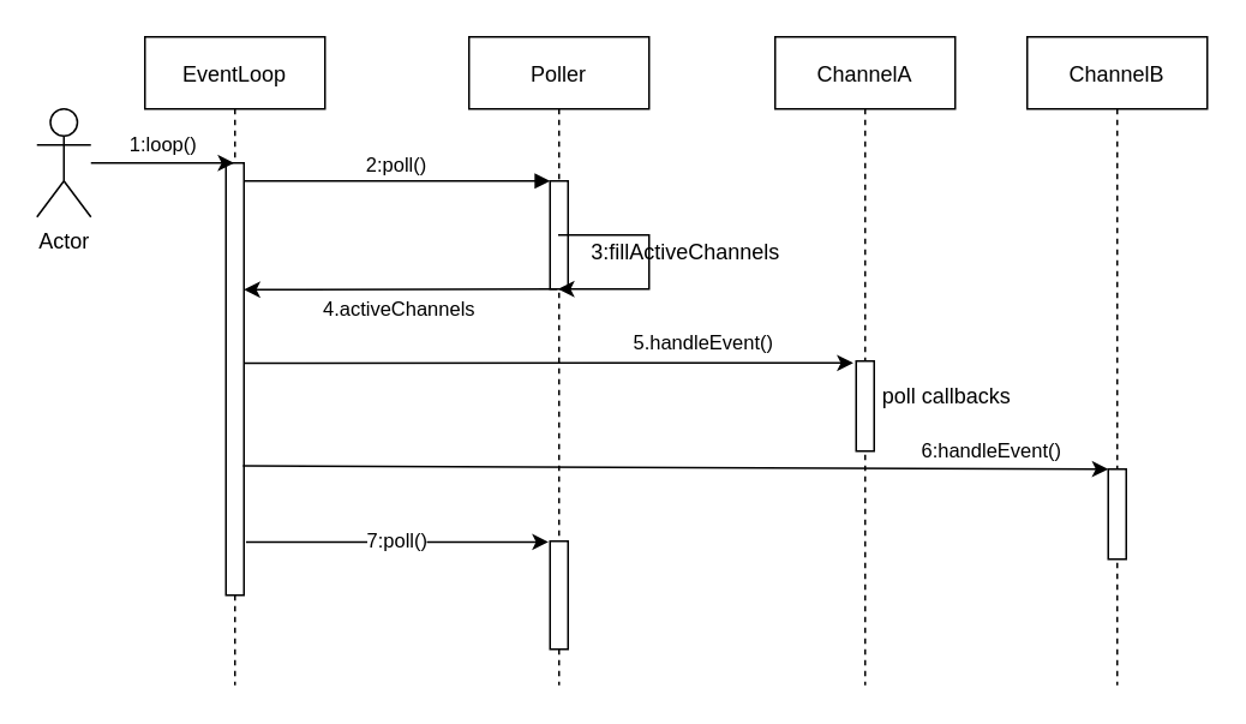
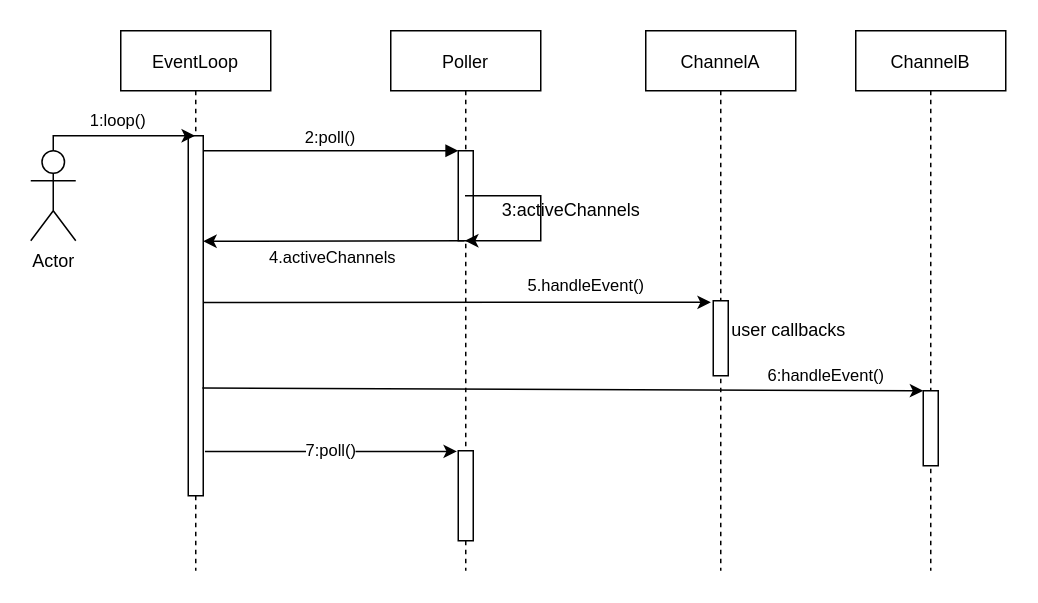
  <mxCell id="0" />
  <mxCell id="1" parent="0" />
  <mxCell id="2" value="EventLoop" style="shape=umlLifeline;perimeter=lifelinePerimeter;container=1;collapsible=0;recursiveResize=0;rounded=0;shadow=0;strokeWidth=1;" parent="1" vertex="1"><mxGeometry x="80" y="20" width="100" height="360" as="geometry" /></mxCell>
  <mxCell id="3" value="" style="points=[];perimeter=orthogonalPerimeter;rounded=0;shadow=0;strokeWidth=1;" parent="2" vertex="1"><mxGeometry x="45" y="70" width="10" height="240" as="geometry" /></mxCell>
  <mxCell id="4" value="Poller" style="shape=umlLifeline;perimeter=lifelinePerimeter;container=1;collapsible=0;recursiveResize=0;rounded=0;shadow=0;strokeWidth=1;" parent="1" vertex="1"><mxGeometry x="260" y="20" width="100" height="360" as="geometry" /></mxCell>
  <mxCell id="5" value="" style="points=[];perimeter=orthogonalPerimeter;rounded=0;shadow=0;strokeWidth=1;" parent="4" vertex="1"><mxGeometry x="45" y="80" width="10" height="60" as="geometry" /></mxCell>
  <mxCell id="6" value="2:poll()" style="verticalAlign=bottom;endArrow=block;entryX=0;entryY=0;shadow=0;strokeWidth=1;" parent="1" source="3" target="5" edge="1"><mxGeometry relative="1" as="geometry"><mxPoint x="235" y="100" as="sourcePoint" /></mxGeometry></mxCell>
  <mxCell id="7" value="1:loop()" style="edgeStyle=orthogonalEdgeStyle;rounded=0;orthogonalLoop=1;jettySize=auto;html=1;" edge="1" parent="1" source="8" target="2"><mxGeometry x="0.006" y="10" relative="1" as="geometry"><Array as="points"><mxPoint x="120" y="90" /><mxPoint x="120" y="90" /></Array><mxPoint as="offset" /></mxGeometry></mxCell>
- <mxCell id="8" value="Actor" style="shape=umlActor;verticalLabelPosition=bottom;verticalAlign=top;html=1;outlineConnect=0;" vertex="1" parent="1"><mxGeometry x="20" y="60" width="30" height="60" as="geometry" /></mxCell>
+ <mxCell id="8" value="Actor" style="shape=umlActor;verticalLabelPosition=bottom;verticalAlign=top;html=1;outlineConnect=0;" vertex="1" parent="1"><mxGeometry x="20" y="100" width="30" height="60" as="geometry" /></mxCell>
  <mxCell id="9" value="" style="endArrow=classic;html=1;rounded=0;" edge="1" parent="1" source="4" target="4"><mxGeometry width="50" height="50" relative="1" as="geometry"><mxPoint x="360" y="140" as="sourcePoint" /><mxPoint x="410" y="90" as="targetPoint" /><Array as="points"><mxPoint x="360" y="130" /><mxPoint x="360" y="160" /></Array></mxGeometry></mxCell>
- <mxCell id="10" value="3:fillActiveChannels" style="text;html=1;align=center;verticalAlign=middle;resizable=0;points=[];autosize=1;strokeColor=none;" vertex="1" parent="1"><mxGeometry x="320" y="130" width="120" height="20" as="geometry" /></mxCell>
+ <mxCell id="10" value="3:activeChannels" style="text;html=1;align=center;verticalAlign=middle;resizable=0;points=[];autosize=1;strokeColor=none;" vertex="1" parent="1"><mxGeometry x="320" y="130" width="120" height="20" as="geometry" /></mxCell>
  <mxCell id="11" value="" style="endArrow=classic;html=1;rounded=0;jumpStyle=none;entryX=1;entryY=0.293;entryDx=0;entryDy=0;entryPerimeter=0;" edge="1" parent="1" target="3"><mxGeometry width="50" height="50" relative="1" as="geometry"><mxPoint x="309" y="160" as="sourcePoint" /><mxPoint x="320" y="190" as="targetPoint" /></mxGeometry></mxCell>
  <mxCell id="12" value="4.activeChannels" style="edgeLabel;html=1;align=center;verticalAlign=middle;resizable=0;points=[];" vertex="1" connectable="0" parent="11"><mxGeometry x="0.012" y="-3" relative="1" as="geometry"><mxPoint y="13" as="offset" /></mxGeometry></mxCell>
  <mxCell id="13" value="5.handleEvent()" style="edgeStyle=orthogonalEdgeStyle;rounded=0;jumpStyle=none;orthogonalLoop=1;jettySize=auto;html=1;entryX=-0.157;entryY=0.021;entryDx=0;entryDy=0;entryPerimeter=0;exitX=1;exitY=0.463;exitDx=0;exitDy=0;exitPerimeter=0;" edge="1" parent="1" source="3" target="15"><mxGeometry x="0.508" y="11" relative="1" as="geometry"><mxPoint x="140" y="201" as="sourcePoint" /><Array as="points" /><mxPoint as="offset" /></mxGeometry></mxCell>
  <mxCell id="14" value="ChannelA" style="shape=umlLifeline;perimeter=lifelinePerimeter;container=1;collapsible=0;recursiveResize=0;rounded=0;shadow=0;strokeWidth=1;" vertex="1" parent="1"><mxGeometry x="430" y="20" width="100" height="360" as="geometry" /></mxCell>
  <mxCell id="15" value="" style="points=[];perimeter=orthogonalPerimeter;rounded=0;shadow=0;strokeWidth=1;" vertex="1" parent="14"><mxGeometry x="45" y="180" width="10" height="50" as="geometry" /></mxCell>
  <mxCell id="16" value="ChannelB" style="shape=umlLifeline;perimeter=lifelinePerimeter;container=1;collapsible=0;recursiveResize=0;rounded=0;shadow=0;strokeWidth=1;" vertex="1" parent="1"><mxGeometry x="570" y="20" width="100" height="360" as="geometry" /></mxCell>
  <mxCell id="17" value="" style="points=[];perimeter=orthogonalPerimeter;rounded=0;shadow=0;strokeWidth=1;" vertex="1" parent="16"><mxGeometry x="45" y="240" width="10" height="50" as="geometry" /></mxCell>
- <mxCell id="18" value="poll callbacks" style="text;html=1;align=center;verticalAlign=middle;resizable=0;points=[];autosize=1;strokeColor=none;" vertex="1" parent="1"><mxGeometry x="480" y="210" width="90" height="20" as="geometry" /></mxCell>
+ <mxCell id="18" value="user callbacks" style="text;html=1;align=center;verticalAlign=middle;resizable=0;points=[];autosize=1;strokeColor=none;" vertex="1" parent="1"><mxGeometry x="480" y="210" width="90" height="20" as="geometry" /></mxCell>
  <mxCell id="19" value="6:handleEvent()" style="endArrow=classic;html=1;exitX=0.943;exitY=0.701;exitDx=0;exitDy=0;exitPerimeter=0;" edge="1" parent="1" source="3" target="17"><mxGeometry x="0.732" y="10" width="50" height="50" relative="1" as="geometry"><mxPoint x="140" y="260" as="sourcePoint" /><mxPoint x="580" y="300" as="targetPoint" /><mxPoint as="offset" /></mxGeometry></mxCell>
  <mxCell id="20" value="" style="points=[];perimeter=orthogonalPerimeter;rounded=0;shadow=0;strokeWidth=1;" vertex="1" parent="1"><mxGeometry x="305" y="300" width="10" height="60" as="geometry" /></mxCell>
  <mxCell id="21" value="7:poll()" style="endArrow=classic;html=1;exitX=1.114;exitY=0.877;exitDx=0;exitDy=0;exitPerimeter=0;entryX=-0.086;entryY=0.007;entryDx=0;entryDy=0;entryPerimeter=0;" edge="1" parent="1" source="3" target="20"><mxGeometry width="50" height="50" relative="1" as="geometry"><mxPoint x="130" y="300" as="sourcePoint" /><mxPoint x="300" y="300" as="targetPoint" /><Array as="points" /></mxGeometry></mxCell>
